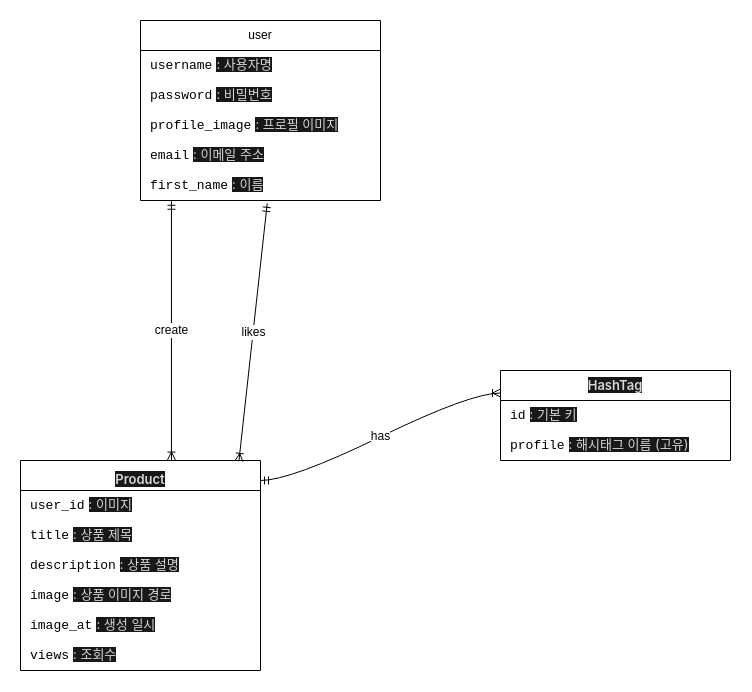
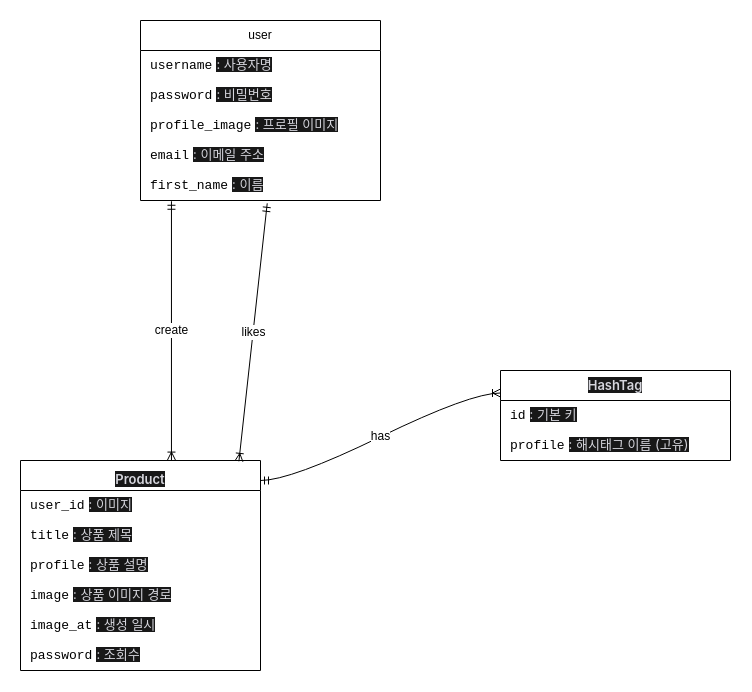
  <mxCell id="0" />
  <mxCell id="1" parent="0" />
  <mxCell id="2" value="user" style="swimlane;fontStyle=0;childLayout=stackLayout;horizontal=1;startSize=30;horizontalStack=0;resizeParent=1;resizeParentMax=0;resizeLast=0;collapsible=1;marginBottom=0;whiteSpace=wrap;html=1;" vertex="1" parent="1"><mxGeometry x="140" y="20" width="240" height="180" as="geometry" /></mxCell>
  <mxCell id="3" value="&lt;span style=&quot;font-size: 13px; background-color: var(--vscode-textCodeBlock-background); border-radius: 4px; padding: 1px 4px; word-break: break-word; font-family: Menlo, Monaco, &amp;quot;Courier New&amp;quot;, monospace; cursor: pointer; color: var(--vscode-textLink-foreground);&quot; class=&quot;markdown-inline-code&quot;&gt;username&lt;/span&gt;&lt;span style=&quot;color: rgb(214, 214, 221); font-family: -apple-system, &amp;quot;system-ui&amp;quot;, &amp;quot;Nanum Gothic&amp;quot;, &amp;quot;Apple SD Gothic Neo&amp;quot;, AppleGothic, sans-serif; font-size: 13px; background-color: rgb(24, 24, 24);&quot;&gt;: 사용자명&lt;/span&gt;" style="text;strokeColor=none;fillColor=none;align=left;verticalAlign=middle;spacingLeft=4;spacingRight=4;overflow=hidden;points=[[0,0.5],[1,0.5]];portConstraint=eastwest;rotatable=0;whiteSpace=wrap;html=1;" vertex="1" parent="2"><mxGeometry y="30" width="240" height="30" as="geometry" /></mxCell>
  <mxCell id="4" value="&lt;meta charset=&quot;utf-8&quot;&gt;&lt;span style=&quot;font-size: 13px; font-style: normal; font-variant-ligatures: normal; font-variant-caps: normal; font-weight: 400; letter-spacing: normal; orphans: 2; text-align: left; text-indent: 0px; text-transform: none; widows: 2; word-spacing: 0px; -webkit-text-stroke-width: 0px; white-space: normal; text-decoration-thickness: initial; text-decoration-style: initial; text-decoration-color: initial; background-color: var(--vscode-textCodeBlock-background); border-radius: 4px; padding: 1px 4px; word-break: break-word; font-family: Menlo, Monaco, &amp;quot;Courier New&amp;quot;, monospace; cursor: pointer; color: var(--vscode-textLink-foreground);&quot; class=&quot;markdown-inline-code&quot;&gt;&lt;span&gt;password&lt;/span&gt;&lt;/span&gt;&lt;span style=&quot;color: rgb(214, 214, 221); font-family: -apple-system, &amp;quot;system-ui&amp;quot;, &amp;quot;Nanum Gothic&amp;quot;, &amp;quot;Apple SD Gothic Neo&amp;quot;, AppleGothic, sans-serif; font-size: 13px; font-style: normal; font-variant-ligatures: normal; font-variant-caps: normal; font-weight: 400; letter-spacing: normal; orphans: 2; text-align: left; text-indent: 0px; text-transform: none; widows: 2; word-spacing: 0px; -webkit-text-stroke-width: 0px; white-space: normal; background-color: rgb(24, 24, 24); text-decoration-thickness: initial; text-decoration-style: initial; text-decoration-color: initial;&quot;&gt;: 비밀번호&lt;/span&gt;" style="text;strokeColor=none;fillColor=none;align=left;verticalAlign=middle;spacingLeft=4;spacingRight=4;overflow=hidden;points=[[0,0.5],[1,0.5]];portConstraint=eastwest;rotatable=0;whiteSpace=wrap;html=1;" vertex="1" parent="2"><mxGeometry y="60" width="240" height="30" as="geometry" /></mxCell>
  <mxCell id="5" value="&lt;meta charset=&quot;utf-8&quot;&gt;&lt;span style=&quot;font-size: 13px; font-style: normal; font-variant-ligatures: normal; font-variant-caps: normal; font-weight: 400; letter-spacing: normal; orphans: 2; text-align: left; text-indent: 0px; text-transform: none; widows: 2; word-spacing: 0px; -webkit-text-stroke-width: 0px; white-space: normal; text-decoration-thickness: initial; text-decoration-style: initial; text-decoration-color: initial; background-color: var(--vscode-textCodeBlock-background); border-radius: 4px; padding: 1px 4px; word-break: break-word; font-family: Menlo, Monaco, &amp;quot;Courier New&amp;quot;, monospace; cursor: pointer; color: var(--vscode-textLink-foreground);&quot; class=&quot;markdown-inline-code&quot;&gt;&lt;span&gt;profile_image&lt;/span&gt;&lt;/span&gt;&lt;span style=&quot;color: rgb(214, 214, 221); font-family: -apple-system, &amp;quot;system-ui&amp;quot;, &amp;quot;Nanum Gothic&amp;quot;, &amp;quot;Apple SD Gothic Neo&amp;quot;, AppleGothic, sans-serif; font-size: 13px; font-style: normal; font-variant-ligatures: normal; font-variant-caps: normal; font-weight: 400; letter-spacing: normal; orphans: 2; text-align: left; text-indent: 0px; text-transform: none; widows: 2; word-spacing: 0px; -webkit-text-stroke-width: 0px; white-space: normal; background-color: rgb(24, 24, 24); text-decoration-thickness: initial; text-decoration-style: initial; text-decoration-color: initial;&quot;&gt;: 프로필 이미지&lt;/span&gt;" style="text;strokeColor=none;fillColor=none;align=left;verticalAlign=middle;spacingLeft=4;spacingRight=4;overflow=hidden;points=[[0,0.5],[1,0.5]];portConstraint=eastwest;rotatable=0;whiteSpace=wrap;html=1;" vertex="1" parent="2"><mxGeometry y="90" width="240" height="30" as="geometry" /></mxCell>
  <mxCell id="6" value="&lt;span style=&quot;font-size: 13px; background-color: var(--vscode-textCodeBlock-background); border-radius: 4px; padding: 1px 4px; word-break: break-word; font-family: Menlo, Monaco, &amp;quot;Courier New&amp;quot;, monospace; cursor: pointer; color: var(--vscode-textLink-foreground);&quot; class=&quot;markdown-inline-code&quot;&gt;email&lt;/span&gt;&lt;span style=&quot;color: rgb(214, 214, 221); font-family: -apple-system, &amp;quot;system-ui&amp;quot;, &amp;quot;Nanum Gothic&amp;quot;, &amp;quot;Apple SD Gothic Neo&amp;quot;, AppleGothic, sans-serif; font-size: 13px; background-color: rgb(24, 24, 24);&quot;&gt;: 이메일 주소&lt;/span&gt;" style="text;strokeColor=none;fillColor=none;align=left;verticalAlign=middle;spacingLeft=4;spacingRight=4;overflow=hidden;points=[[0,0.5],[1,0.5]];portConstraint=eastwest;rotatable=0;whiteSpace=wrap;html=1;" vertex="1" parent="2"><mxGeometry y="120" width="240" height="30" as="geometry" /></mxCell>
  <mxCell id="7" value="&lt;meta charset=&quot;utf-8&quot;&gt;&lt;span style=&quot;font-size: 13px; font-style: normal; font-variant-ligatures: normal; font-variant-caps: normal; font-weight: 400; letter-spacing: normal; orphans: 2; text-align: left; text-indent: 0px; text-transform: none; widows: 2; word-spacing: 0px; -webkit-text-stroke-width: 0px; white-space: normal; text-decoration-thickness: initial; text-decoration-style: initial; text-decoration-color: initial; background-color: var(--vscode-textCodeBlock-background); border-radius: 4px; padding: 1px 4px; word-break: break-word; font-family: Menlo, Monaco, &amp;quot;Courier New&amp;quot;, monospace; cursor: pointer; color: var(--vscode-textLink-foreground);&quot; class=&quot;markdown-inline-code&quot;&gt;&lt;span&gt;first_name&lt;/span&gt;&lt;/span&gt;&lt;span style=&quot;color: rgb(214, 214, 221); font-family: -apple-system, &amp;quot;system-ui&amp;quot;, &amp;quot;Nanum Gothic&amp;quot;, &amp;quot;Apple SD Gothic Neo&amp;quot;, AppleGothic, sans-serif; font-size: 13px; font-style: normal; font-variant-ligatures: normal; font-variant-caps: normal; font-weight: 400; letter-spacing: normal; orphans: 2; text-align: left; text-indent: 0px; text-transform: none; widows: 2; word-spacing: 0px; -webkit-text-stroke-width: 0px; white-space: normal; background-color: rgb(24, 24, 24); text-decoration-thickness: initial; text-decoration-style: initial; text-decoration-color: initial;&quot;&gt;: 이름&lt;/span&gt;" style="text;strokeColor=none;fillColor=none;align=left;verticalAlign=middle;spacingLeft=4;spacingRight=4;overflow=hidden;points=[[0,0.5],[1,0.5]];portConstraint=eastwest;rotatable=0;whiteSpace=wrap;html=1;" vertex="1" parent="2"><mxGeometry y="150" width="240" height="30" as="geometry" /></mxCell>
  <mxCell id="8" value="&lt;span style=&quot;color: rgb(214, 214, 221); font-family: -apple-system, &amp;quot;system-ui&amp;quot;, &amp;quot;Nanum Gothic&amp;quot;, &amp;quot;Apple SD Gothic Neo&amp;quot;, AppleGothic, sans-serif; font-size: 13px; font-weight: 600; text-align: left; background-color: rgb(24, 24, 24);&quot;&gt;Product&lt;/span&gt;" style="swimlane;fontStyle=0;childLayout=stackLayout;horizontal=1;startSize=30;horizontalStack=0;resizeParent=1;resizeParentMax=0;resizeLast=0;collapsible=1;marginBottom=0;whiteSpace=wrap;html=1;verticalAlign=bottom;" vertex="1" parent="1"><mxGeometry x="20" y="460" width="240" height="210" as="geometry" /></mxCell>
  <mxCell id="9" value="&lt;span style=&quot;color: inherit; font-size: 13px; font-style: normal; font-variant-ligatures: normal; font-variant-caps: normal; font-weight: 400; letter-spacing: normal; orphans: 2; text-align: left; text-indent: 0px; text-transform: none; widows: 2; word-spacing: 0px; -webkit-text-stroke-width: 0px; white-space: normal; text-decoration-thickness: initial; text-decoration-style: initial; text-decoration-color: initial; background-color: var(--vscode-textCodeBlock-background); border-radius: 4px; padding: 1px 4px; word-break: break-word; font-family: Menlo, Monaco, &amp;quot;Courier New&amp;quot;, monospace; cursor: default;&quot; class=&quot;markdown-inline-code&quot;&gt;&lt;span&gt;user_id&lt;/span&gt;&lt;/span&gt;&lt;span style=&quot;color: rgb(214, 214, 221); font-family: -apple-system, &amp;quot;system-ui&amp;quot;, &amp;quot;Nanum Gothic&amp;quot;, &amp;quot;Apple SD Gothic Neo&amp;quot;, AppleGothic, sans-serif; font-size: 13px; font-style: normal; font-variant-ligatures: normal; font-variant-caps: normal; font-weight: 400; letter-spacing: normal; orphans: 2; text-align: left; text-indent: 0px; text-transform: none; widows: 2; word-spacing: 0px; -webkit-text-stroke-width: 0px; white-space: normal; background-color: rgb(24, 24, 24); text-decoration-thickness: initial; text-decoration-style: initial; text-decoration-color: initial;&quot;&gt;: 이미지&lt;/span&gt;" style="text;strokeColor=none;fillColor=none;align=left;verticalAlign=middle;spacingLeft=4;spacingRight=4;overflow=hidden;points=[[0,0.5],[1,0.5]];portConstraint=eastwest;rotatable=0;whiteSpace=wrap;html=1;" vertex="1" parent="8"><mxGeometry y="30" width="240" height="30" as="geometry" /></mxCell>
  <mxCell id="10" value="&lt;meta charset=&quot;utf-8&quot;&gt;&lt;span style=&quot;font-size: 13px; font-style: normal; font-variant-ligatures: normal; font-variant-caps: normal; font-weight: 400; letter-spacing: normal; orphans: 2; text-align: left; text-indent: 0px; text-transform: none; widows: 2; word-spacing: 0px; -webkit-text-stroke-width: 0px; white-space: normal; text-decoration-thickness: initial; text-decoration-style: initial; text-decoration-color: initial; background-color: var(--vscode-textCodeBlock-background); border-radius: 4px; padding: 1px 4px; word-break: break-word; font-family: Menlo, Monaco, &amp;quot;Courier New&amp;quot;, monospace; cursor: pointer; color: var(--vscode-textLink-foreground);&quot; class=&quot;markdown-inline-code&quot;&gt;&lt;span&gt;title&lt;/span&gt;&lt;/span&gt;&lt;span style=&quot;color: rgb(214, 214, 221); font-family: -apple-system, &amp;quot;system-ui&amp;quot;, &amp;quot;Nanum Gothic&amp;quot;, &amp;quot;Apple SD Gothic Neo&amp;quot;, AppleGothic, sans-serif; font-size: 13px; font-style: normal; font-variant-ligatures: normal; font-variant-caps: normal; font-weight: 400; letter-spacing: normal; orphans: 2; text-align: left; text-indent: 0px; text-transform: none; widows: 2; word-spacing: 0px; -webkit-text-stroke-width: 0px; white-space: normal; background-color: rgb(24, 24, 24); text-decoration-thickness: initial; text-decoration-style: initial; text-decoration-color: initial;&quot;&gt;: 상품 제목&lt;/span&gt;" style="text;strokeColor=none;fillColor=none;align=left;verticalAlign=middle;spacingLeft=4;spacingRight=4;overflow=hidden;points=[[0,0.5],[1,0.5]];portConstraint=eastwest;rotatable=0;whiteSpace=wrap;html=1;" vertex="1" parent="8"><mxGeometry y="60" width="240" height="30" as="geometry" /></mxCell>
- <mxCell id="11" value="&lt;meta charset=&quot;utf-8&quot;&gt;&lt;span style=&quot;font-size: 13px; font-style: normal; font-variant-ligatures: normal; font-variant-caps: normal; font-weight: 400; letter-spacing: normal; orphans: 2; text-align: left; text-indent: 0px; text-transform: none; widows: 2; word-spacing: 0px; -webkit-text-stroke-width: 0px; white-space: normal; text-decoration-thickness: initial; text-decoration-style: initial; text-decoration-color: initial; background-color: var(--vscode-textCodeBlock-background); border-radius: 4px; padding: 1px 4px; word-break: break-word; font-family: Menlo, Monaco, &amp;quot;Courier New&amp;quot;, monospace; cursor: pointer; color: var(--vscode-textLink-foreground);&quot; class=&quot;markdown-inline-code&quot;&gt;&lt;span&gt;description&lt;/span&gt;&lt;/span&gt;&lt;span style=&quot;color: rgb(214, 214, 221); font-family: -apple-system, &amp;quot;system-ui&amp;quot;, &amp;quot;Nanum Gothic&amp;quot;, &amp;quot;Apple SD Gothic Neo&amp;quot;, AppleGothic, sans-serif; font-size: 13px; font-style: normal; font-variant-ligatures: normal; font-variant-caps: normal; font-weight: 400; letter-spacing: normal; orphans: 2; text-align: left; text-indent: 0px; text-transform: none; widows: 2; word-spacing: 0px; -webkit-text-stroke-width: 0px; white-space: normal; background-color: rgb(24, 24, 24); text-decoration-thickness: initial; text-decoration-style: initial; text-decoration-color: initial;&quot;&gt;: 상품 설명&lt;/span&gt;" style="text;strokeColor=none;fillColor=none;align=left;verticalAlign=middle;spacingLeft=4;spacingRight=4;overflow=hidden;points=[[0,0.5],[1,0.5]];portConstraint=eastwest;rotatable=0;whiteSpace=wrap;html=1;" vertex="1" parent="8"><mxGeometry y="90" width="240" height="30" as="geometry" /></mxCell>
+ <mxCell id="11" value="&lt;meta charset=&quot;utf-8&quot;&gt;&lt;span style=&quot;font-size: 13px; font-style: normal; font-variant-ligatures: normal; font-variant-caps: normal; font-weight: 400; letter-spacing: normal; orphans: 2; text-align: left; text-indent: 0px; text-transform: none; widows: 2; word-spacing: 0px; -webkit-text-stroke-width: 0px; white-space: normal; text-decoration-thickness: initial; text-decoration-style: initial; text-decoration-color: initial; background-color: var(--vscode-textCodeBlock-background); border-radius: 4px; padding: 1px 4px; word-break: break-word; font-family: Menlo, Monaco, &amp;quot;Courier New&amp;quot;, monospace; cursor: pointer; color: var(--vscode-textLink-foreground);&quot; class=&quot;markdown-inline-code&quot;&gt;&lt;span&gt;profile&lt;/span&gt;&lt;/span&gt;&lt;span style=&quot;color: rgb(214, 214, 221); font-family: -apple-system, &amp;quot;system-ui&amp;quot;, &amp;quot;Nanum Gothic&amp;quot;, &amp;quot;Apple SD Gothic Neo&amp;quot;, AppleGothic, sans-serif; font-size: 13px; font-style: normal; font-variant-ligatures: normal; font-variant-caps: normal; font-weight: 400; letter-spacing: normal; orphans: 2; text-align: left; text-indent: 0px; text-transform: none; widows: 2; word-spacing: 0px; -webkit-text-stroke-width: 0px; white-space: normal; background-color: rgb(24, 24, 24); text-decoration-thickness: initial; text-decoration-style: initial; text-decoration-color: initial;&quot;&gt;: 상품 설명&lt;/span&gt;" style="text;strokeColor=none;fillColor=none;align=left;verticalAlign=middle;spacingLeft=4;spacingRight=4;overflow=hidden;points=[[0,0.5],[1,0.5]];portConstraint=eastwest;rotatable=0;whiteSpace=wrap;html=1;" vertex="1" parent="8"><mxGeometry y="90" width="240" height="30" as="geometry" /></mxCell>
  <mxCell id="12" value="&lt;meta charset=&quot;utf-8&quot;&gt;&lt;span style=&quot;font-size: 13px; font-style: normal; font-variant-ligatures: normal; font-variant-caps: normal; font-weight: 400; letter-spacing: normal; orphans: 2; text-align: left; text-indent: 0px; text-transform: none; widows: 2; word-spacing: 0px; -webkit-text-stroke-width: 0px; white-space: normal; text-decoration-thickness: initial; text-decoration-style: initial; text-decoration-color: initial; background-color: var(--vscode-textCodeBlock-background); border-radius: 4px; padding: 1px 4px; word-break: break-word; font-family: Menlo, Monaco, &amp;quot;Courier New&amp;quot;, monospace; cursor: pointer; color: var(--vscode-textLink-foreground);&quot; class=&quot;markdown-inline-code&quot;&gt;&lt;span&gt;image&lt;/span&gt;&lt;/span&gt;&lt;span style=&quot;color: rgb(214, 214, 221); font-family: -apple-system, &amp;quot;system-ui&amp;quot;, &amp;quot;Nanum Gothic&amp;quot;, &amp;quot;Apple SD Gothic Neo&amp;quot;, AppleGothic, sans-serif; font-size: 13px; font-style: normal; font-variant-ligatures: normal; font-variant-caps: normal; font-weight: 400; letter-spacing: normal; orphans: 2; text-align: left; text-indent: 0px; text-transform: none; widows: 2; word-spacing: 0px; -webkit-text-stroke-width: 0px; white-space: normal; background-color: rgb(24, 24, 24); text-decoration-thickness: initial; text-decoration-style: initial; text-decoration-color: initial;&quot;&gt;: 상품 이미지 경로&lt;/span&gt;" style="text;strokeColor=none;fillColor=none;align=left;verticalAlign=middle;spacingLeft=4;spacingRight=4;overflow=hidden;points=[[0,0.5],[1,0.5]];portConstraint=eastwest;rotatable=0;whiteSpace=wrap;html=1;" vertex="1" parent="8"><mxGeometry y="120" width="240" height="30" as="geometry" /></mxCell>
  <mxCell id="13" value="&lt;meta charset=&quot;utf-8&quot;&gt;&lt;span style=&quot;font-size: 13px; font-style: normal; font-variant-ligatures: normal; font-variant-caps: normal; font-weight: 400; letter-spacing: normal; orphans: 2; text-align: left; text-indent: 0px; text-transform: none; widows: 2; word-spacing: 0px; -webkit-text-stroke-width: 0px; white-space: normal; text-decoration-thickness: initial; text-decoration-style: initial; text-decoration-color: initial; background-color: var(--vscode-textCodeBlock-background); border-radius: 4px; padding: 1px 4px; word-break: break-word; font-family: Menlo, Monaco, &amp;quot;Courier New&amp;quot;, monospace; cursor: pointer; color: var(--vscode-textLink-foreground);&quot; class=&quot;markdown-inline-code&quot;&gt;&lt;span&gt;image_at&lt;/span&gt;&lt;/span&gt;&lt;span style=&quot;color: rgb(214, 214, 221); font-family: -apple-system, &amp;quot;system-ui&amp;quot;, &amp;quot;Nanum Gothic&amp;quot;, &amp;quot;Apple SD Gothic Neo&amp;quot;, AppleGothic, sans-serif; font-size: 13px; font-style: normal; font-variant-ligatures: normal; font-variant-caps: normal; font-weight: 400; letter-spacing: normal; orphans: 2; text-align: left; text-indent: 0px; text-transform: none; widows: 2; word-spacing: 0px; -webkit-text-stroke-width: 0px; white-space: normal; background-color: rgb(24, 24, 24); text-decoration-thickness: initial; text-decoration-style: initial; text-decoration-color: initial;&quot;&gt;: 생성 일시&lt;/span&gt;" style="text;strokeColor=none;fillColor=none;align=left;verticalAlign=middle;spacingLeft=4;spacingRight=4;overflow=hidden;points=[[0,0.5],[1,0.5]];portConstraint=eastwest;rotatable=0;whiteSpace=wrap;html=1;" vertex="1" parent="8"><mxGeometry y="150" width="240" height="30" as="geometry" /></mxCell>
- <mxCell id="14" value="&lt;meta charset=&quot;utf-8&quot;&gt;&lt;span style=&quot;font-size: 13px; font-style: normal; font-variant-ligatures: normal; font-variant-caps: normal; font-weight: 400; letter-spacing: normal; orphans: 2; text-align: left; text-indent: 0px; text-transform: none; widows: 2; word-spacing: 0px; -webkit-text-stroke-width: 0px; white-space: normal; text-decoration-thickness: initial; text-decoration-style: initial; text-decoration-color: initial; background-color: var(--vscode-textCodeBlock-background); border-radius: 4px; padding: 1px 4px; word-break: break-word; font-family: Menlo, Monaco, &amp;quot;Courier New&amp;quot;, monospace; cursor: pointer; color: var(--vscode-textLink-foreground);&quot; class=&quot;markdown-inline-code&quot;&gt;&lt;span&gt;views&lt;/span&gt;&lt;/span&gt;&lt;span style=&quot;color: rgb(214, 214, 221); font-family: -apple-system, &amp;quot;system-ui&amp;quot;, &amp;quot;Nanum Gothic&amp;quot;, &amp;quot;Apple SD Gothic Neo&amp;quot;, AppleGothic, sans-serif; font-size: 13px; font-style: normal; font-variant-ligatures: normal; font-variant-caps: normal; font-weight: 400; letter-spacing: normal; orphans: 2; text-align: left; text-indent: 0px; text-transform: none; widows: 2; word-spacing: 0px; -webkit-text-stroke-width: 0px; white-space: normal; background-color: rgb(24, 24, 24); text-decoration-thickness: initial; text-decoration-style: initial; text-decoration-color: initial;&quot;&gt;: 조회수&lt;/span&gt;" style="text;strokeColor=none;fillColor=none;align=left;verticalAlign=middle;spacingLeft=4;spacingRight=4;overflow=hidden;points=[[0,0.5],[1,0.5]];portConstraint=eastwest;rotatable=0;whiteSpace=wrap;html=1;" vertex="1" parent="8"><mxGeometry y="180" width="240" height="30" as="geometry" /></mxCell>
+ <mxCell id="14" value="&lt;meta charset=&quot;utf-8&quot;&gt;&lt;span style=&quot;font-size: 13px; font-style: normal; font-variant-ligatures: normal; font-variant-caps: normal; font-weight: 400; letter-spacing: normal; orphans: 2; text-align: left; text-indent: 0px; text-transform: none; widows: 2; word-spacing: 0px; -webkit-text-stroke-width: 0px; white-space: normal; text-decoration-thickness: initial; text-decoration-style: initial; text-decoration-color: initial; background-color: var(--vscode-textCodeBlock-background); border-radius: 4px; padding: 1px 4px; word-break: break-word; font-family: Menlo, Monaco, &amp;quot;Courier New&amp;quot;, monospace; cursor: pointer; color: var(--vscode-textLink-foreground);&quot; class=&quot;markdown-inline-code&quot;&gt;&lt;span&gt;password&lt;/span&gt;&lt;/span&gt;&lt;span style=&quot;color: rgb(214, 214, 221); font-family: -apple-system, &amp;quot;system-ui&amp;quot;, &amp;quot;Nanum Gothic&amp;quot;, &amp;quot;Apple SD Gothic Neo&amp;quot;, AppleGothic, sans-serif; font-size: 13px; font-style: normal; font-variant-ligatures: normal; font-variant-caps: normal; font-weight: 400; letter-spacing: normal; orphans: 2; text-align: left; text-indent: 0px; text-transform: none; widows: 2; word-spacing: 0px; -webkit-text-stroke-width: 0px; white-space: normal; background-color: rgb(24, 24, 24); text-decoration-thickness: initial; text-decoration-style: initial; text-decoration-color: initial;&quot;&gt;: 조회수&lt;/span&gt;" style="text;strokeColor=none;fillColor=none;align=left;verticalAlign=middle;spacingLeft=4;spacingRight=4;overflow=hidden;points=[[0,0.5],[1,0.5]];portConstraint=eastwest;rotatable=0;whiteSpace=wrap;html=1;" vertex="1" parent="8"><mxGeometry y="180" width="240" height="30" as="geometry" /></mxCell>
  <mxCell id="15" value="&lt;span style=&quot;color: rgb(214, 214, 221); font-family: -apple-system, &amp;quot;system-ui&amp;quot;, &amp;quot;Nanum Gothic&amp;quot;, &amp;quot;Apple SD Gothic Neo&amp;quot;, AppleGothic, sans-serif; font-size: 13px; font-weight: 600; text-align: left; background-color: rgb(24, 24, 24);&quot;&gt;HashTag&lt;/span&gt;" style="swimlane;fontStyle=0;childLayout=stackLayout;horizontal=1;startSize=30;horizontalStack=0;resizeParent=1;resizeParentMax=0;resizeLast=0;collapsible=1;marginBottom=0;whiteSpace=wrap;html=1;" vertex="1" parent="1"><mxGeometry x="500" y="370" width="230" height="90" as="geometry" /></mxCell>
  <mxCell id="16" value="&lt;meta charset=&quot;utf-8&quot;&gt;&lt;span style=&quot;color: inherit; font-size: 13px; font-style: normal; font-variant-ligatures: normal; font-variant-caps: normal; font-weight: 400; letter-spacing: normal; orphans: 2; text-align: left; text-indent: 0px; text-transform: none; widows: 2; word-spacing: 0px; -webkit-text-stroke-width: 0px; white-space: normal; text-decoration-thickness: initial; text-decoration-style: initial; text-decoration-color: initial; background-color: var(--vscode-textCodeBlock-background); border-radius: 4px; padding: 1px 4px; word-break: break-word; font-family: Menlo, Monaco, &amp;quot;Courier New&amp;quot;, monospace; cursor: default;&quot; class=&quot;markdown-inline-code&quot;&gt;&lt;span&gt;id&lt;/span&gt;&lt;/span&gt;&lt;span style=&quot;color: rgb(214, 214, 221); font-family: -apple-system, &amp;quot;system-ui&amp;quot;, &amp;quot;Nanum Gothic&amp;quot;, &amp;quot;Apple SD Gothic Neo&amp;quot;, AppleGothic, sans-serif; font-size: 13px; font-style: normal; font-variant-ligatures: normal; font-variant-caps: normal; font-weight: 400; letter-spacing: normal; orphans: 2; text-align: left; text-indent: 0px; text-transform: none; widows: 2; word-spacing: 0px; -webkit-text-stroke-width: 0px; white-space: normal; background-color: rgb(24, 24, 24); text-decoration-thickness: initial; text-decoration-style: initial; text-decoration-color: initial;&quot;&gt;: 기본 키&lt;/span&gt;" style="text;strokeColor=none;fillColor=none;align=left;verticalAlign=middle;spacingLeft=4;spacingRight=4;overflow=hidden;points=[[0,0.5],[1,0.5]];portConstraint=eastwest;rotatable=0;whiteSpace=wrap;html=1;" vertex="1" parent="15"><mxGeometry y="30" width="230" height="30" as="geometry" /></mxCell>
  <mxCell id="17" value="&lt;span style=&quot;font-size: 13px; background-color: var(--vscode-textCodeBlock-background); border-radius: 4px; padding: 1px 4px; word-break: break-word; font-family: Menlo, Monaco, &amp;quot;Courier New&amp;quot;, monospace; cursor: pointer; color: var(--vscode-textLink-foreground);&quot; class=&quot;markdown-inline-code&quot;&gt;profile&lt;/span&gt;&lt;span style=&quot;color: rgb(214, 214, 221); font-family: -apple-system, &amp;quot;system-ui&amp;quot;, &amp;quot;Nanum Gothic&amp;quot;, &amp;quot;Apple SD Gothic Neo&amp;quot;, AppleGothic, sans-serif; font-size: 13px; background-color: rgb(24, 24, 24);&quot;&gt;: 해시태그 이름 (고유)&lt;/span&gt;" style="text;strokeColor=none;fillColor=none;align=left;verticalAlign=middle;spacingLeft=4;spacingRight=4;overflow=hidden;points=[[0,0.5],[1,0.5]];portConstraint=eastwest;rotatable=0;whiteSpace=wrap;html=1;" vertex="1" parent="15"><mxGeometry y="60" width="230" height="30" as="geometry" /></mxCell>
  <mxCell id="18" value="has" style="edgeStyle=entityRelationEdgeStyle;fontSize=12;html=1;endArrow=ERoneToMany;startArrow=ERmandOne;rounded=0;curved=1;entryX=0;entryY=0.25;entryDx=0;entryDy=0;" edge="1" parent="1" target="15"><mxGeometry width="100" height="100" relative="1" as="geometry"><mxPoint x="260" y="480" as="sourcePoint" /><mxPoint x="360" y="380" as="targetPoint" /></mxGeometry></mxCell>
  <mxCell id="19" value="create" style="fontSize=12;html=1;endArrow=ERoneToMany;startArrow=ERmandOne;rounded=0;exitX=0.129;exitY=1.025;exitDx=0;exitDy=0;exitPerimeter=0;entryX=0.629;entryY=-0.002;entryDx=0;entryDy=0;entryPerimeter=0;" edge="1" parent="1" source="7" target="8"><mxGeometry width="100" height="100" relative="1" as="geometry"><mxPoint x="180" y="210" as="sourcePoint" /><mxPoint x="170" y="450" as="targetPoint" /></mxGeometry></mxCell>
  <mxCell id="20" value="likes" style="fontSize=12;html=1;endArrow=ERoneToMany;startArrow=ERmandOne;rounded=0;entryX=0.91;entryY=0.004;entryDx=0;entryDy=0;entryPerimeter=0;exitX=0.528;exitY=1.095;exitDx=0;exitDy=0;exitPerimeter=0;" edge="1" parent="1" source="7" target="8"><mxGeometry width="100" height="100" relative="1" as="geometry"><mxPoint x="240" y="459" as="sourcePoint" /><mxPoint x="316" y="200" as="targetPoint" /></mxGeometry></mxCell>
